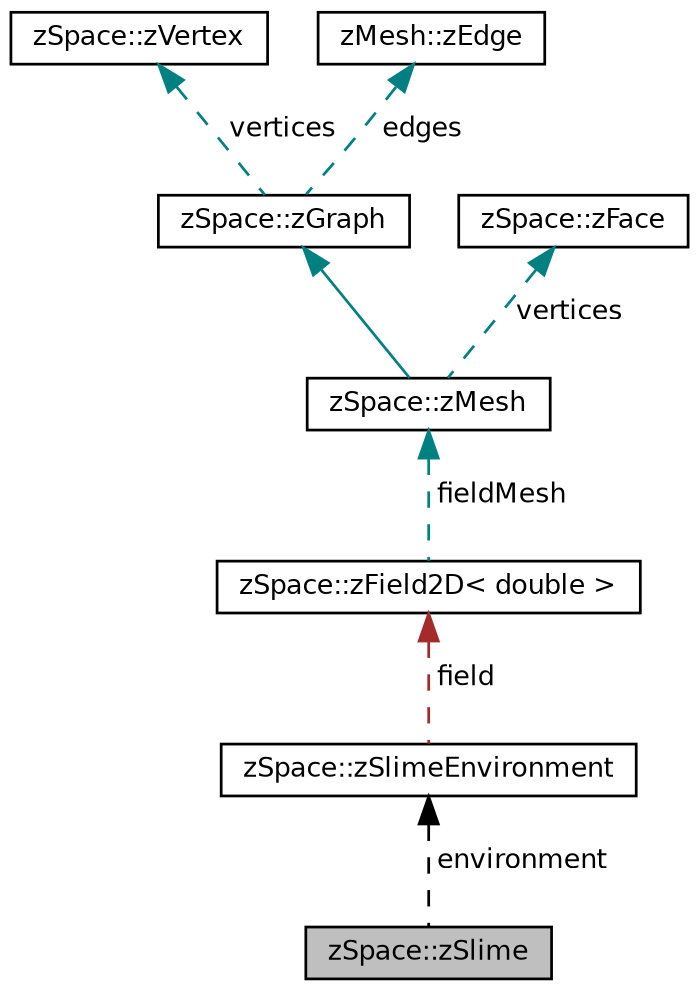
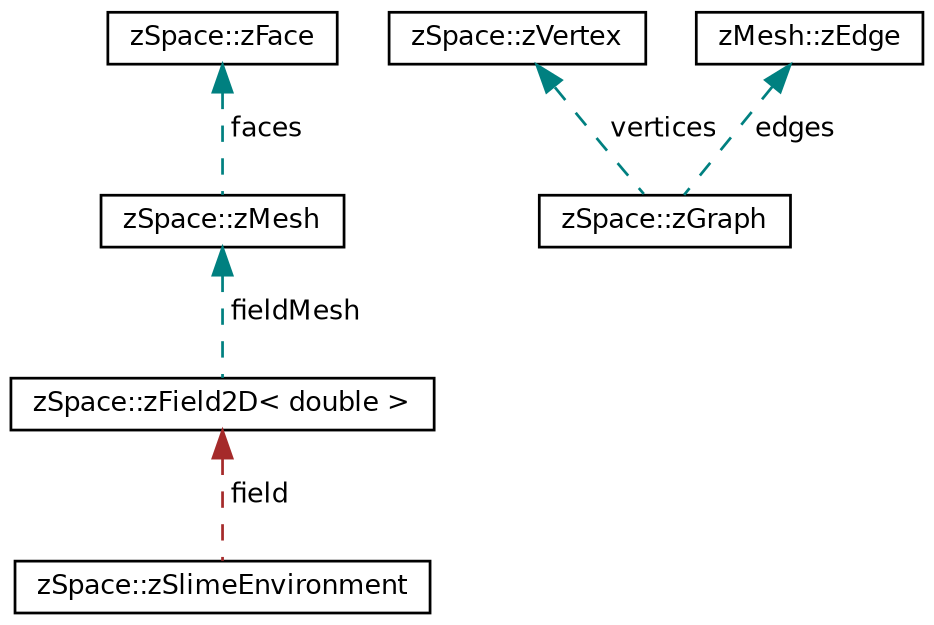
  digraph {
    node [color=black fillcolor=white fontname=Helvetica fontsize=10 shape=record style=filled]
    edge [color=teal dir=back fontname=Helvetica fontsize=10 labelfontname=Helvetica labelfontsize=10 style=dashed]
-   n1 [fillcolor=grey75 fontcolor=black height=0.2 label="zSpace::zSlime" width=0.4]
    n2 [height=0.2 label="zSpace::zSlimeEnvironment" width=0.4]
    n3 [height=0.2 label="zSpace::zMesh" width=0.4]
    n4 [height=0.2 label="zSpace::zField2D\< double \>" width=0.4]
    n5 [height=0.2 label="zSpace::zGraph" width=0.4]
    n6 [height=0.2 label="zSpace::zVertex" width=0.4]
    n7 [height=0.2 label="zMesh::zEdge" width=0.4]
    n8 [height=0.2 label="zSpace::zFace" width=0.4]
-   n2 -> n1 [color=black label=" environment"]
    n3 -> n4 [label=" fieldMesh"]
    n4 -> n2 [color=brown label=" field"]
-   n5 -> n3 [style=solid]
    n6 -> n5 [label=" vertices"]
    n7 -> n5 [label=" edges"]
-   n8 -> n3 [label=" vertices"]
+   n8 -> n3 [label=" faces"]
  }
